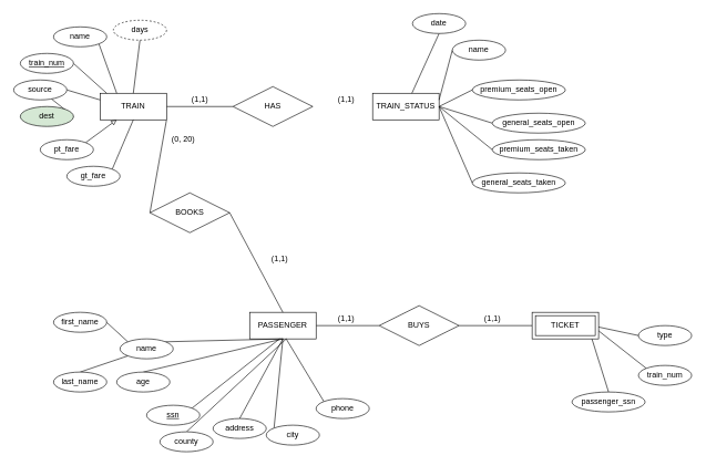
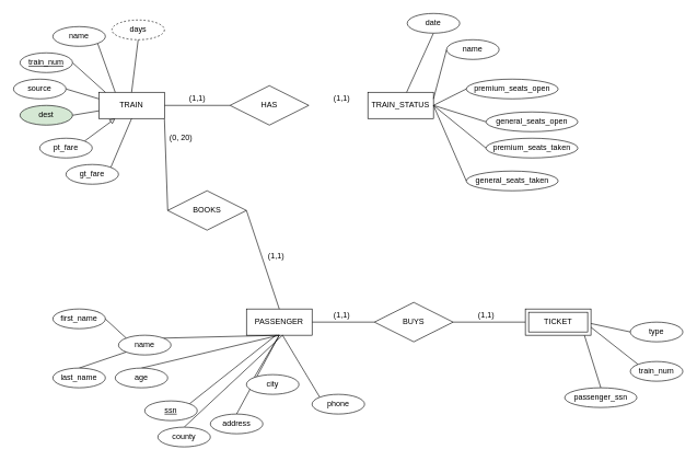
  <mxCell id="0" />
  <mxCell id="1" parent="0" />
  <mxCell id="2" style="edgeStyle=none;rounded=0;orthogonalLoop=1;jettySize=auto;html=1;exitX=1;exitY=1;exitDx=0;exitDy=0;entryX=0;entryY=0.5;entryDx=0;entryDy=0;endArrow=none;endFill=0;" parent="1" source="4" target="53" edge="1"><mxGeometry relative="1" as="geometry" /></mxCell>
  <mxCell id="3" style="edgeStyle=none;rounded=0;orthogonalLoop=1;jettySize=auto;html=1;exitX=1;exitY=0.5;exitDx=0;exitDy=0;entryX=0;entryY=0.5;entryDx=0;entryDy=0;endArrow=none;endFill=0;" parent="1" source="4" target="54" edge="1"><mxGeometry relative="1" as="geometry" /></mxCell>
  <mxCell id="4" value="TRAIN" style="whiteSpace=wrap;html=1;align=center;" parent="1" vertex="1"><mxGeometry x="150" y="140" width="100" height="40" as="geometry" /></mxCell>
  <mxCell id="5" value="TRAIN_STATUS" style="whiteSpace=wrap;html=1;align=center;" parent="1" vertex="1"><mxGeometry x="560" y="140" width="100" height="40" as="geometry" /></mxCell>
  <mxCell id="6" style="edgeStyle=none;rounded=0;orthogonalLoop=1;jettySize=auto;html=1;exitX=1;exitY=0.5;exitDx=0;exitDy=0;entryX=0;entryY=0.5;entryDx=0;entryDy=0;endArrow=none;endFill=0;" parent="1" source="7" target="56" edge="1"><mxGeometry relative="1" as="geometry" /></mxCell>
  <mxCell id="7" value="PASSENGER" style="whiteSpace=wrap;html=1;align=center;" parent="1" vertex="1"><mxGeometry x="375" y="470" width="100" height="40" as="geometry" /></mxCell>
  <mxCell id="8" style="rounded=0;orthogonalLoop=1;jettySize=auto;html=1;exitX=1;exitY=0;exitDx=0;exitDy=0;entryX=0.5;entryY=1;entryDx=0;entryDy=0;endArrow=none;endFill=0;" parent="1" source="9" target="4" edge="1"><mxGeometry relative="1" as="geometry" /></mxCell>
  <mxCell id="9" value="&lt;div&gt;gt_fare&lt;/div&gt;" style="ellipse;whiteSpace=wrap;html=1;align=center;" parent="1" vertex="1"><mxGeometry x="100" y="250" width="80" height="30" as="geometry" /></mxCell>
- <mxCell id="10" style="edgeStyle=none;rounded=0;orthogonalLoop=1;jettySize=auto;html=1;exitX=1;exitY=0.5;exitDx=0;exitDy=0;endArrow=none;endFill=0;" parent="1" source="11" target="15" edge="1"><mxGeometry relative="1" as="geometry" /></mxCell>
+ <mxCell id="10" style="edgeStyle=none;rounded=0;orthogonalLoop=1;jettySize=auto;html=1;exitX=1;exitY=0.5;exitDx=0;exitDy=0;endArrow=none;endFill=0;" parent="1" source="11" target="4" edge="1"><mxGeometry relative="1" as="geometry" /></mxCell>
  <mxCell id="11" value="dest" style="ellipse;whiteSpace=wrap;html=1;align=center;fillColor=#d5e8d4;" parent="1" vertex="1"><mxGeometry x="30" y="160" width="80" height="30" as="geometry" /></mxCell>
  <mxCell id="12" style="edgeStyle=none;rounded=0;orthogonalLoop=1;jettySize=auto;html=1;exitX=1;exitY=0;exitDx=0;exitDy=0;entryX=0.25;entryY=1;entryDx=0;entryDy=0;endArrow=block;endFill=0;" parent="1" source="13" target="4" edge="1"><mxGeometry relative="1" as="geometry" /></mxCell>
  <mxCell id="13" value="pt_fare" style="ellipse;whiteSpace=wrap;html=1;align=center;" parent="1" vertex="1"><mxGeometry x="60" y="210" width="80" height="30" as="geometry" /></mxCell>
  <mxCell id="14" style="edgeStyle=none;rounded=0;orthogonalLoop=1;jettySize=auto;html=1;exitX=1;exitY=0.5;exitDx=0;exitDy=0;entryX=0;entryY=0.25;entryDx=0;entryDy=0;endArrow=none;endFill=0;" parent="1" source="15" target="4" edge="1"><mxGeometry relative="1" as="geometry" /></mxCell>
  <mxCell id="15" value="source" style="ellipse;whiteSpace=wrap;html=1;align=center;" parent="1" vertex="1"><mxGeometry x="20" y="120" width="80" height="30" as="geometry" /></mxCell>
  <mxCell id="16" style="edgeStyle=none;rounded=0;orthogonalLoop=1;jettySize=auto;html=1;exitX=1;exitY=1;exitDx=0;exitDy=0;entryX=0.25;entryY=0;entryDx=0;entryDy=0;endArrow=none;endFill=0;" parent="1" source="17" target="4" edge="1"><mxGeometry relative="1" as="geometry" /></mxCell>
  <mxCell id="17" value="name" style="ellipse;whiteSpace=wrap;html=1;align=center;" parent="1" vertex="1"><mxGeometry x="80" y="40" width="80" height="30" as="geometry" /></mxCell>
  <mxCell id="18" style="edgeStyle=none;rounded=0;orthogonalLoop=1;jettySize=auto;html=1;exitX=0.5;exitY=1;exitDx=0;exitDy=0;entryX=0.5;entryY=0;entryDx=0;entryDy=0;endArrow=none;endFill=0;" parent="1" source="19" target="4" edge="1"><mxGeometry relative="1" as="geometry" /></mxCell>
  <mxCell id="19" value="days" style="ellipse;whiteSpace=wrap;html=1;align=center;dashed=1;" parent="1" vertex="1"><mxGeometry x="170" y="30" width="80" height="30" as="geometry" /></mxCell>
  <mxCell id="20" style="edgeStyle=none;rounded=0;orthogonalLoop=1;jettySize=auto;html=1;exitX=1;exitY=0.5;exitDx=0;exitDy=0;entryX=0.1;entryY=0;entryDx=0;entryDy=0;entryPerimeter=0;endArrow=none;endFill=0;" parent="1" source="21" target="4" edge="1"><mxGeometry relative="1" as="geometry" /></mxCell>
  <mxCell id="21" value="train_num" style="ellipse;whiteSpace=wrap;html=1;align=center;fontStyle=4;" parent="1" vertex="1"><mxGeometry x="30" y="80" width="80" height="30" as="geometry" /></mxCell>
  <mxCell id="22" style="edgeStyle=none;rounded=0;orthogonalLoop=1;jettySize=auto;html=1;exitX=1;exitY=0;exitDx=0;exitDy=0;entryX=0.5;entryY=1;entryDx=0;entryDy=0;endArrow=none;endFill=0;" parent="1" source="23" target="7" edge="1"><mxGeometry relative="1" as="geometry" /></mxCell>
  <mxCell id="23" value="name" style="ellipse;whiteSpace=wrap;html=1;align=center;" parent="1" vertex="1"><mxGeometry x="180" y="510" width="80" height="30" as="geometry" /></mxCell>
  <mxCell id="24" style="edgeStyle=none;rounded=0;orthogonalLoop=1;jettySize=auto;html=1;exitX=1;exitY=0;exitDx=0;exitDy=0;entryX=0;entryY=0;entryDx=0;entryDy=0;endArrow=none;endFill=0;" parent="1" source="25" target="23" edge="1"><mxGeometry relative="1" as="geometry" /></mxCell>
  <mxCell id="25" value="first_name" style="ellipse;whiteSpace=wrap;html=1;align=center;" parent="1" vertex="1"><mxGeometry x="80" y="470" width="80" height="30" as="geometry" /></mxCell>
  <mxCell id="26" style="edgeStyle=none;rounded=0;orthogonalLoop=1;jettySize=auto;html=1;exitX=0.5;exitY=0;exitDx=0;exitDy=0;entryX=0;entryY=1;entryDx=0;entryDy=0;endArrow=none;endFill=0;" parent="1" source="27" target="23" edge="1"><mxGeometry relative="1" as="geometry" /></mxCell>
  <mxCell id="27" value="last_name" style="ellipse;whiteSpace=wrap;html=1;align=center;" parent="1" vertex="1"><mxGeometry x="80" y="560" width="80" height="30" as="geometry" /></mxCell>
  <mxCell id="28" style="edgeStyle=none;rounded=0;orthogonalLoop=1;jettySize=auto;html=1;exitX=0.5;exitY=0;exitDx=0;exitDy=0;entryX=0.5;entryY=1;entryDx=0;entryDy=0;endArrow=none;endFill=0;" parent="1" source="29" target="7" edge="1"><mxGeometry relative="1" as="geometry" /></mxCell>
  <mxCell id="29" value="age" style="ellipse;whiteSpace=wrap;html=1;align=center;" parent="1" vertex="1"><mxGeometry x="175" y="560" width="80" height="30" as="geometry" /></mxCell>
  <mxCell id="30" style="edgeStyle=none;rounded=0;orthogonalLoop=1;jettySize=auto;html=1;exitX=0.5;exitY=0;exitDx=0;exitDy=0;entryX=0.5;entryY=1;entryDx=0;entryDy=0;endArrow=none;endFill=0;" parent="1" source="31" target="7" edge="1"><mxGeometry relative="1" as="geometry" /></mxCell>
  <mxCell id="31" value="address" style="ellipse;whiteSpace=wrap;html=1;align=center;" parent="1" vertex="1"><mxGeometry x="320" y="630" width="80" height="30" as="geometry" /></mxCell>
  <mxCell id="32" style="edgeStyle=none;rounded=0;orthogonalLoop=1;jettySize=auto;html=1;exitX=0;exitY=0;exitDx=0;exitDy=0;entryX=0.5;entryY=1;entryDx=0;entryDy=0;endArrow=none;endFill=0;" parent="1" source="33" target="7" edge="1"><mxGeometry relative="1" as="geometry" /></mxCell>
- <mxCell id="33" value="city" style="ellipse;whiteSpace=wrap;html=1;align=center;" parent="1" vertex="1"><mxGeometry x="400" y="640" width="80" height="30" as="geometry" /></mxCell>
+ <mxCell id="33" value="city" style="ellipse;whiteSpace=wrap;html=1;align=center;" parent="1" vertex="1"><mxGeometry x="375" y="570" width="80" height="30" as="geometry" /></mxCell>
  <mxCell id="34" style="edgeStyle=none;rounded=0;orthogonalLoop=1;jettySize=auto;html=1;exitX=0.5;exitY=1;exitDx=0;exitDy=0;endArrow=none;endFill=0;" parent="1" source="35" target="5" edge="1"><mxGeometry relative="1" as="geometry" /></mxCell>
  <mxCell id="35" value="date" style="ellipse;whiteSpace=wrap;html=1;align=center;" parent="1" vertex="1"><mxGeometry x="620" y="20" width="80" height="30" as="geometry" /></mxCell>
  <mxCell id="36" style="edgeStyle=none;rounded=0;orthogonalLoop=1;jettySize=auto;html=1;exitX=0;exitY=0.5;exitDx=0;exitDy=0;endArrow=none;endFill=0;" parent="1" source="37" edge="1"><mxGeometry relative="1" as="geometry"><mxPoint x="660" y="150" as="targetPoint" /></mxGeometry></mxCell>
  <mxCell id="37" value="name" style="ellipse;whiteSpace=wrap;html=1;align=center;" parent="1" vertex="1"><mxGeometry x="680" y="60" width="80" height="30" as="geometry" /></mxCell>
  <mxCell id="38" style="edgeStyle=none;rounded=0;orthogonalLoop=1;jettySize=auto;html=1;exitX=0;exitY=0.5;exitDx=0;exitDy=0;endArrow=none;endFill=0;" parent="1" source="39" edge="1"><mxGeometry relative="1" as="geometry"><mxPoint x="660" y="160" as="targetPoint" /></mxGeometry></mxCell>
  <mxCell id="39" value="premium_seats_open" style="ellipse;whiteSpace=wrap;html=1;align=center;" parent="1" vertex="1"><mxGeometry x="710" y="120" width="140" height="30" as="geometry" /></mxCell>
  <mxCell id="40" style="edgeStyle=none;rounded=0;orthogonalLoop=1;jettySize=auto;html=1;exitX=0;exitY=0.5;exitDx=0;exitDy=0;entryX=1;entryY=0.5;entryDx=0;entryDy=0;endArrow=none;endFill=0;" parent="1" source="41" target="5" edge="1"><mxGeometry relative="1" as="geometry" /></mxCell>
  <mxCell id="41" value="general_seats_open" style="ellipse;whiteSpace=wrap;html=1;align=center;" parent="1" vertex="1"><mxGeometry x="740" y="170" width="140" height="30" as="geometry" /></mxCell>
  <mxCell id="42" style="edgeStyle=none;rounded=0;orthogonalLoop=1;jettySize=auto;html=1;exitX=0;exitY=0.5;exitDx=0;exitDy=0;endArrow=none;endFill=0;" parent="1" source="43" edge="1"><mxGeometry relative="1" as="geometry"><mxPoint x="660" y="160" as="targetPoint" /></mxGeometry></mxCell>
  <mxCell id="43" value="general_seats_taken" style="ellipse;whiteSpace=wrap;html=1;align=center;" parent="1" vertex="1"><mxGeometry x="710" y="260" width="140" height="30" as="geometry" /></mxCell>
  <mxCell id="44" style="edgeStyle=none;rounded=0;orthogonalLoop=1;jettySize=auto;html=1;exitX=0;exitY=0.5;exitDx=0;exitDy=0;endArrow=none;endFill=0;" parent="1" source="45" edge="1"><mxGeometry relative="1" as="geometry"><mxPoint x="660" y="160" as="targetPoint" /></mxGeometry></mxCell>
  <mxCell id="45" value="premium_seats_taken" style="ellipse;whiteSpace=wrap;html=1;align=center;" parent="1" vertex="1"><mxGeometry x="740" y="210" width="140" height="30" as="geometry" /></mxCell>
  <mxCell id="46" style="edgeStyle=none;rounded=0;orthogonalLoop=1;jettySize=auto;html=1;exitX=0.5;exitY=0;exitDx=0;exitDy=0;entryX=1;entryY=1;entryDx=0;entryDy=0;endArrow=none;endFill=0;" parent="1" source="47" edge="1"><mxGeometry relative="1" as="geometry"><mxPoint x="890" y="510" as="targetPoint" /></mxGeometry></mxCell>
  <mxCell id="47" value="passenger_ssn" style="ellipse;whiteSpace=wrap;html=1;align=center;" parent="1" vertex="1"><mxGeometry x="860" y="590" width="110" height="30" as="geometry" /></mxCell>
  <mxCell id="48" style="edgeStyle=none;rounded=0;orthogonalLoop=1;jettySize=auto;html=1;exitX=0;exitY=0;exitDx=0;exitDy=0;entryX=1;entryY=0.5;entryDx=0;entryDy=0;endArrow=none;endFill=0;" parent="1" source="49" edge="1"><mxGeometry relative="1" as="geometry"><mxPoint x="890" y="490" as="targetPoint" /></mxGeometry></mxCell>
  <mxCell id="49" value="train_num" style="ellipse;whiteSpace=wrap;html=1;align=center;" parent="1" vertex="1"><mxGeometry x="960" y="550" width="80" height="30" as="geometry" /></mxCell>
  <mxCell id="50" style="edgeStyle=none;rounded=0;orthogonalLoop=1;jettySize=auto;html=1;exitX=0;exitY=0.5;exitDx=0;exitDy=0;endArrow=none;endFill=0;" parent="1" source="51" edge="1"><mxGeometry relative="1" as="geometry"><mxPoint x="890" y="490" as="targetPoint" /></mxGeometry></mxCell>
  <mxCell id="51" value="type" style="ellipse;whiteSpace=wrap;html=1;align=center;" parent="1" vertex="1"><mxGeometry x="960" y="490" width="80" height="30" as="geometry" /></mxCell>
  <mxCell id="52" style="edgeStyle=none;rounded=0;orthogonalLoop=1;jettySize=auto;html=1;exitX=1;exitY=0.5;exitDx=0;exitDy=0;entryX=0.5;entryY=0;entryDx=0;entryDy=0;endArrow=none;endFill=0;" parent="1" source="53" target="7" edge="1"><mxGeometry relative="1" as="geometry" /></mxCell>
- <mxCell id="53" value="BOOKS" style="shape=rhombus;perimeter=rhombusPerimeter;whiteSpace=wrap;html=1;align=center;" parent="1" vertex="1"><mxGeometry x="225" y="290" width="120" height="60" as="geometry" /></mxCell>
+ <mxCell id="53" value="BOOKS" style="shape=rhombus;perimeter=rhombusPerimeter;whiteSpace=wrap;html=1;align=center;" parent="1" vertex="1"><mxGeometry x="255" y="290" width="120" height="60" as="geometry" /></mxCell>
  <mxCell id="54" value="HAS" style="shape=rhombus;perimeter=rhombusPerimeter;whiteSpace=wrap;html=1;align=center;" parent="1" vertex="1"><mxGeometry x="350" y="130" width="120" height="60" as="geometry" /></mxCell>
  <mxCell id="55" style="edgeStyle=none;rounded=0;orthogonalLoop=1;jettySize=auto;html=1;exitX=1;exitY=0.5;exitDx=0;exitDy=0;entryX=0;entryY=0.5;entryDx=0;entryDy=0;endArrow=none;endFill=0;" parent="1" source="56" target="67" edge="1"><mxGeometry relative="1" as="geometry"><mxPoint x="790" y="490" as="targetPoint" /></mxGeometry></mxCell>
  <mxCell id="56" value="BUYS" style="shape=rhombus;perimeter=rhombusPerimeter;whiteSpace=wrap;html=1;align=center;" parent="1" vertex="1"><mxGeometry x="570" y="460" width="120" height="60" as="geometry" /></mxCell>
  <mxCell id="57" value="(0, 20)" style="text;html=1;align=center;verticalAlign=middle;resizable=0;points=[];autosize=1;strokeColor=none;fillColor=none;" parent="1" vertex="1"><mxGeometry x="250" y="200" width="50" height="20" as="geometry" /></mxCell>
  <mxCell id="58" value="(1,1)" style="text;html=1;align=center;verticalAlign=middle;resizable=0;points=[];autosize=1;strokeColor=none;fillColor=none;" parent="1" vertex="1"><mxGeometry x="400" y="380" width="40" height="20" as="geometry" /></mxCell>
  <mxCell id="59" value="(1,1)" style="text;html=1;align=center;verticalAlign=middle;resizable=0;points=[];autosize=1;strokeColor=none;fillColor=none;" parent="1" vertex="1"><mxGeometry x="280" y="140" width="40" height="20" as="geometry" /></mxCell>
  <mxCell id="60" value="(1,1)" style="text;html=1;align=center;verticalAlign=middle;resizable=0;points=[];autosize=1;strokeColor=none;fillColor=none;" parent="1" vertex="1"><mxGeometry x="500" y="140" width="40" height="20" as="geometry" /></mxCell>
  <mxCell id="61" value="(1,1)" style="text;html=1;align=center;verticalAlign=middle;resizable=0;points=[];autosize=1;strokeColor=none;fillColor=none;" parent="1" vertex="1"><mxGeometry x="500" y="470" width="40" height="20" as="geometry" /></mxCell>
  <mxCell id="62" value="(1,1)" style="text;html=1;align=center;verticalAlign=middle;resizable=0;points=[];autosize=1;strokeColor=none;fillColor=none;" parent="1" vertex="1"><mxGeometry x="720" y="470" width="40" height="20" as="geometry" /></mxCell>
  <mxCell id="63" style="edgeStyle=none;rounded=0;orthogonalLoop=1;jettySize=auto;html=1;exitX=0.5;exitY=0;exitDx=0;exitDy=0;endArrow=none;endFill=0;" parent="1" source="64" edge="1"><mxGeometry relative="1" as="geometry"><mxPoint x="430" y="510" as="targetPoint" /></mxGeometry></mxCell>
  <mxCell id="64" value="county" style="ellipse;whiteSpace=wrap;html=1;align=center;" parent="1" vertex="1"><mxGeometry x="240" y="650" width="80" height="30" as="geometry" /></mxCell>
  <mxCell id="65" style="edgeStyle=none;rounded=0;orthogonalLoop=1;jettySize=auto;html=1;exitX=1;exitY=0;exitDx=0;exitDy=0;endArrow=none;endFill=0;" parent="1" source="66" edge="1"><mxGeometry relative="1" as="geometry"><mxPoint x="420" y="510" as="targetPoint" /></mxGeometry></mxCell>
  <mxCell id="66" value="ssn" style="ellipse;whiteSpace=wrap;html=1;align=center;fontStyle=4;" parent="1" vertex="1"><mxGeometry x="220" y="610" width="80" height="30" as="geometry" /></mxCell>
  <mxCell id="67" value="TICKET" style="shape=ext;margin=3;double=1;whiteSpace=wrap;html=1;align=center;" parent="1" vertex="1"><mxGeometry x="800" y="470" width="100" height="40" as="geometry" /></mxCell>
  <mxCell id="68" style="edgeStyle=none;rounded=0;orthogonalLoop=1;jettySize=auto;html=1;exitX=0;exitY=0;exitDx=0;exitDy=0;endArrow=none;endFill=0;" parent="1" source="69" edge="1"><mxGeometry relative="1" as="geometry"><mxPoint x="430" y="510" as="targetPoint" /></mxGeometry></mxCell>
  <mxCell id="69" value="phone" style="ellipse;whiteSpace=wrap;html=1;align=center;" parent="1" vertex="1"><mxGeometry x="475" y="600" width="80" height="30" as="geometry" /></mxCell>
